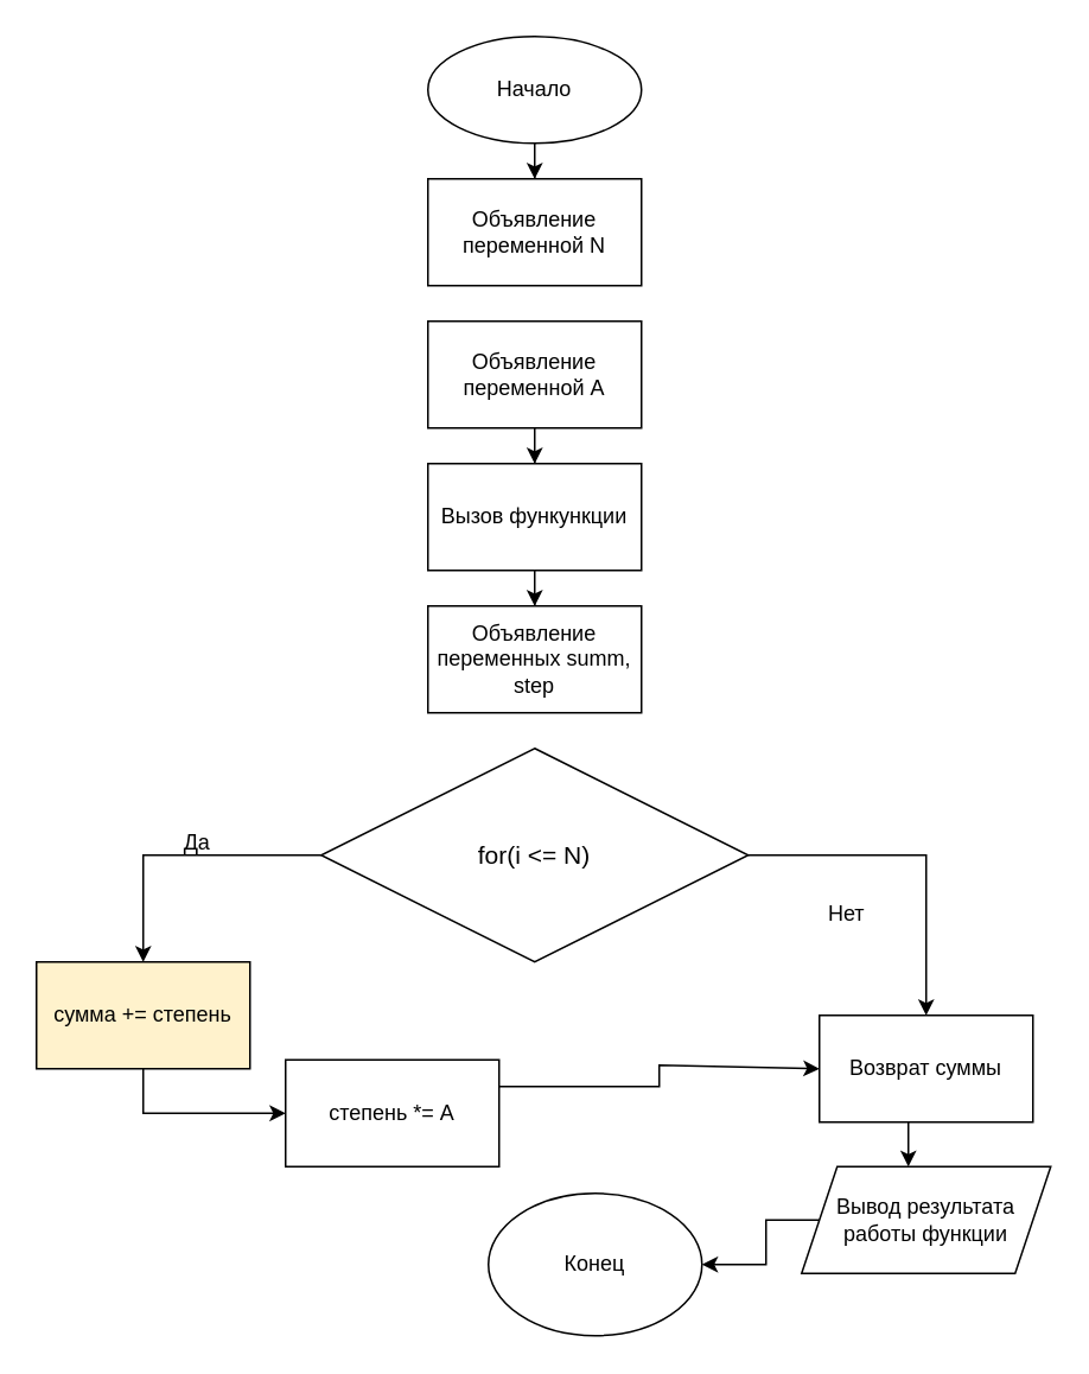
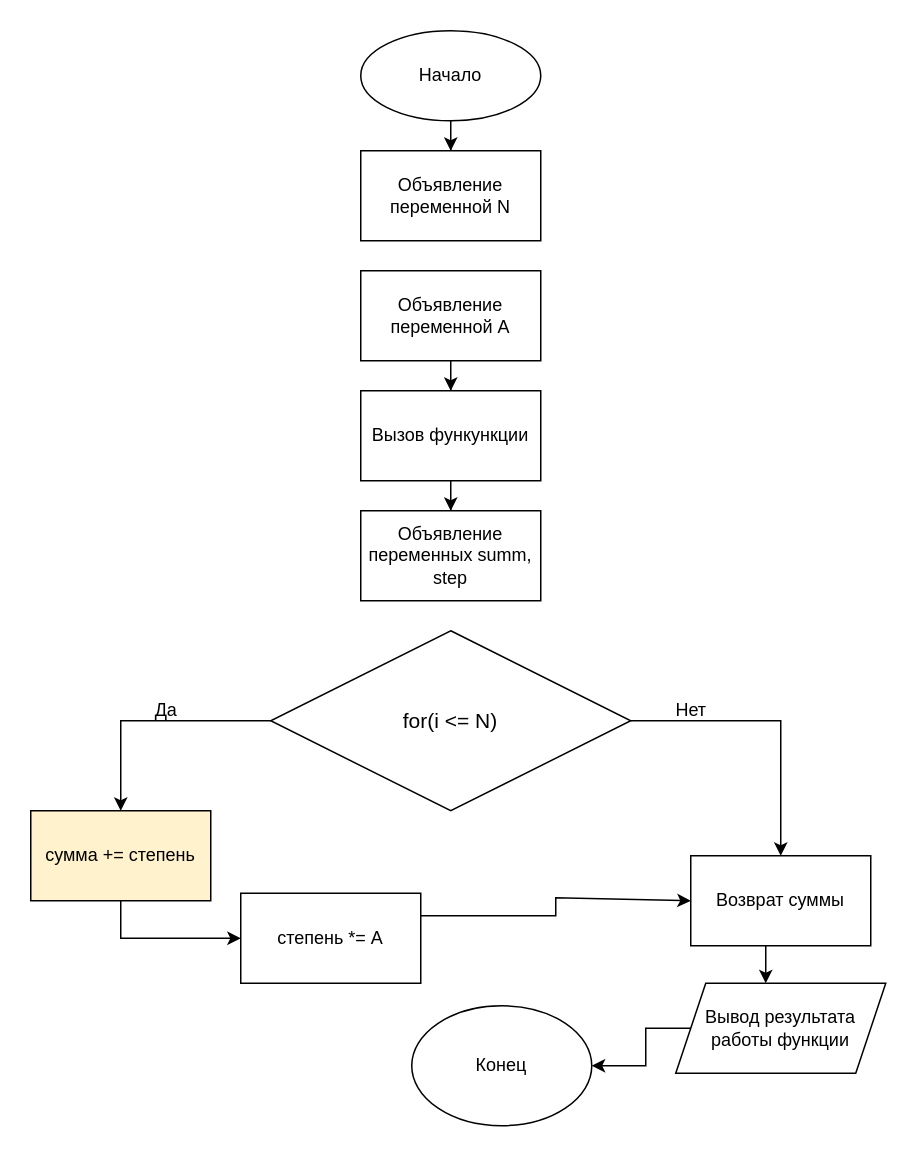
  <mxCell id="0" />
  <mxCell id="1" parent="0" />
  <mxCell id="2" value="" style="edgeStyle=orthogonalEdgeStyle;rounded=0;orthogonalLoop=1;jettySize=auto;html=1;" edge="1" parent="1" source="3" target="4"><mxGeometry relative="1" as="geometry" /></mxCell>
  <mxCell id="3" value="Начало" style="ellipse;whiteSpace=wrap;html=1;" vertex="1" parent="1"><mxGeometry x="240" y="20" width="120" height="60" as="geometry" /></mxCell>
  <mxCell id="4" value="Объявление переменной N" style="rounded=0;whiteSpace=wrap;html=1;" vertex="1" parent="1"><mxGeometry x="240" y="100" width="120" height="60" as="geometry" /></mxCell>
  <mxCell id="5" value="" style="edgeStyle=orthogonalEdgeStyle;rounded=0;orthogonalLoop=1;jettySize=auto;html=1;" edge="1" parent="1" source="6" target="8"><mxGeometry relative="1" as="geometry" /></mxCell>
  <mxCell id="6" value="Объявление переменной A" style="rounded=0;whiteSpace=wrap;html=1;" vertex="1" parent="1"><mxGeometry x="240" y="180" width="120" height="60" as="geometry" /></mxCell>
  <mxCell id="7" value="" style="edgeStyle=orthogonalEdgeStyle;rounded=0;orthogonalLoop=1;jettySize=auto;html=1;" edge="1" parent="1" source="8" target="9"><mxGeometry relative="1" as="geometry" /></mxCell>
  <mxCell id="8" value="Вызов функункции" style="rounded=0;whiteSpace=wrap;html=1;" vertex="1" parent="1"><mxGeometry x="240" y="260" width="120" height="60" as="geometry" /></mxCell>
  <mxCell id="9" value="Объявление переменных summ, step" style="rounded=0;whiteSpace=wrap;html=1;" vertex="1" parent="1"><mxGeometry x="240" y="340" width="120" height="60" as="geometry" /></mxCell>
  <mxCell id="10" value="&lt;font style=&quot;font-size: 14px;&quot;&gt;for(i &amp;lt;= N)&lt;/font&gt;" style="rhombus;whiteSpace=wrap;html=1;" vertex="1" parent="1"><mxGeometry x="180" y="420" width="240" height="120" as="geometry" /></mxCell>
  <mxCell id="11" value="" style="endArrow=classic;html=1;rounded=0;exitX=0;exitY=0.5;exitDx=0;exitDy=0;entryX=0.5;entryY=0;entryDx=0;entryDy=0;" edge="1" parent="1" source="10"><mxGeometry width="50" height="50" relative="1" as="geometry"><mxPoint x="-90" y="290" as="sourcePoint" /><mxPoint x="80" y="540" as="targetPoint" /><Array as="points"><mxPoint x="80" y="480" /></Array></mxGeometry></mxCell>
  <mxCell id="12" value="" style="endArrow=classic;html=1;rounded=0;exitX=1;exitY=0.25;exitDx=0;exitDy=0;entryX=0;entryY=0.5;entryDx=0;entryDy=0;" edge="1" parent="1" source="18" target="20"><mxGeometry width="50" height="50" relative="1" as="geometry"><mxPoint x="350" y="597.5" as="sourcePoint" /><mxPoint x="460" y="598" as="targetPoint" /><Array as="points"><mxPoint x="370" y="610" /><mxPoint x="370" y="598" /></Array></mxGeometry></mxCell>
  <mxCell id="13" value="" style="endArrow=classic;html=1;rounded=0;exitX=1;exitY=0.5;exitDx=0;exitDy=0;" edge="1" parent="1" source="10" target="20"><mxGeometry width="50" height="50" relative="1" as="geometry"><mxPoint x="520" y="450" as="sourcePoint" /><mxPoint x="510" y="568" as="targetPoint" /><Array as="points"><mxPoint x="520" y="480" /></Array></mxGeometry></mxCell>
  <mxCell id="14" value="Да" style="text;html=1;align=center;verticalAlign=middle;resizable=0;points=[];autosize=1;strokeColor=none;fillColor=none;" vertex="1" parent="1"><mxGeometry x="90" y="458" width="40" height="30" as="geometry" /></mxCell>
- <mxCell id="15" value="Нет" style="text;html=1;align=center;verticalAlign=middle;resizable=0;points=[];autosize=1;strokeColor=none;fillColor=none;" vertex="1" parent="1"><mxGeometry x="455" y="498" width="40" height="30" as="geometry" /></mxCell>
+ <mxCell id="15" value="Нет" style="text;html=1;align=center;verticalAlign=middle;resizable=0;points=[];autosize=1;strokeColor=none;fillColor=none;" vertex="1" parent="1"><mxGeometry x="440" y="458" width="40" height="30" as="geometry" /></mxCell>
  <mxCell id="16" value="" style="endArrow=classic;html=1;rounded=0;exitX=0.5;exitY=1;exitDx=0;exitDy=0;entryX=0.5;entryY=0;entryDx=0;entryDy=0;" edge="1" parent="1"><mxGeometry width="50" height="50" relative="1" as="geometry"><mxPoint x="510" y="628" as="sourcePoint" /><mxPoint x="510" y="655" as="targetPoint" /></mxGeometry></mxCell>
  <mxCell id="17" value="сумма += степень" style="rounded=0;whiteSpace=wrap;html=1;fillColor=#fff2cc;" vertex="1" parent="1"><mxGeometry x="20" y="540" width="120" height="60" as="geometry" /></mxCell>
  <mxCell id="18" value="степень *= A" style="rounded=0;whiteSpace=wrap;html=1;" vertex="1" parent="1"><mxGeometry x="160" y="595" width="120" height="60" as="geometry" /></mxCell>
  <mxCell id="19" value="" style="endArrow=classic;html=1;rounded=0;exitX=0.5;exitY=1;exitDx=0;exitDy=0;entryX=0;entryY=0.5;entryDx=0;entryDy=0;" edge="1" parent="1" source="17" target="18"><mxGeometry width="50" height="50" relative="1" as="geometry"><mxPoint x="-40" y="520" as="sourcePoint" /><mxPoint x="10" y="470" as="targetPoint" /><Array as="points"><mxPoint x="80" y="625" /></Array></mxGeometry></mxCell>
  <mxCell id="20" value="Возврат суммы" style="rounded=0;whiteSpace=wrap;html=1;" vertex="1" parent="1"><mxGeometry x="460" y="570" width="120" height="60" as="geometry" /></mxCell>
  <mxCell id="21" value="Вывод результата работы функции" style="shape=parallelogram;perimeter=parallelogramPerimeter;whiteSpace=wrap;html=1;fixedSize=1;" vertex="1" parent="1"><mxGeometry x="450" y="655" width="140" height="60" as="geometry" /></mxCell>
  <mxCell id="22" value="Конец" style="ellipse;whiteSpace=wrap;html=1;" vertex="1" parent="1"><mxGeometry x="274" y="670" width="120" height="80" as="geometry" /></mxCell>
  <mxCell id="23" value="" style="endArrow=classic;html=1;rounded=0;exitX=0;exitY=0.5;exitDx=0;exitDy=0;entryX=1;entryY=0.5;entryDx=0;entryDy=0;" edge="1" parent="1" source="21" target="22"><mxGeometry width="50" height="50" relative="1" as="geometry"><mxPoint x="460" y="800" as="sourcePoint" /><mxPoint x="510" y="750" as="targetPoint" /><Array as="points"><mxPoint x="430" y="685" /><mxPoint x="430" y="710" /></Array></mxGeometry></mxCell>
